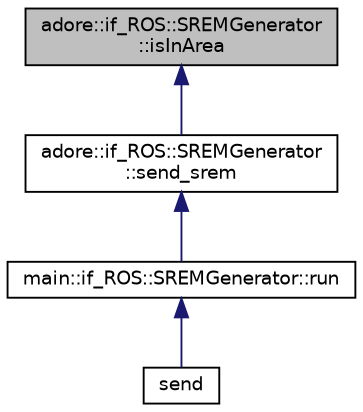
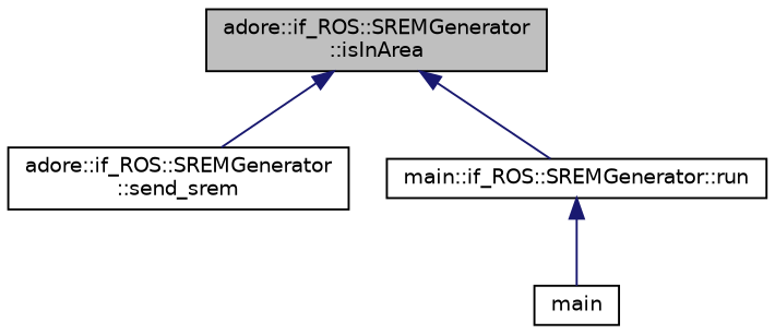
  digraph {
    rankdir=TB
    node [color=black fillcolor=white fontname=Helvetica fontsize=10 shape=record style=filled]
    edge [color=midnightblue dir=back fontname=Helvetica fontsize=10 labelfontname=Helvetica labelfontsize=10 style=solid]
    n1 [fillcolor=grey75 fontcolor=black height=0.2 label="adore::if_ROS::SREMGenerator\l::isInArea" width=0.4]
    n2 [height=0.2 label="adore::if_ROS::SREMGenerator\l::send_srem" width=0.4]
    n3 [height=0.2 label="main::if_ROS::SREMGenerator::run" width=0.4]
-   n4 [height=0.2 label=send width=0.4]
+   n4 [height=0.2 label=main width=0.4]
    n1 -> n2
-   n2 -> n3
+   n1 -> n3
    n3 -> n4
  }
